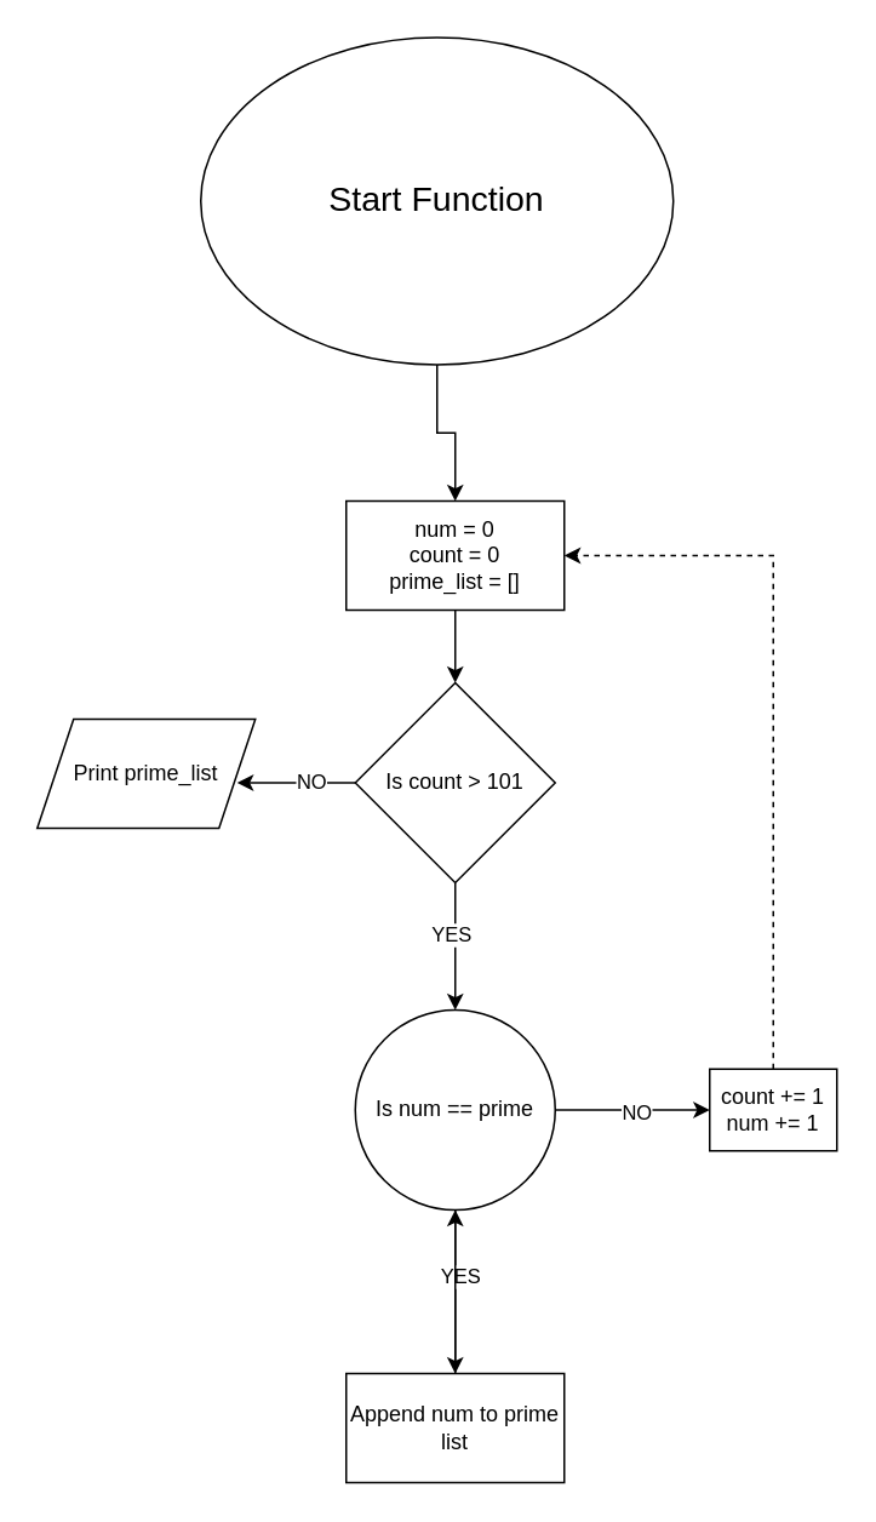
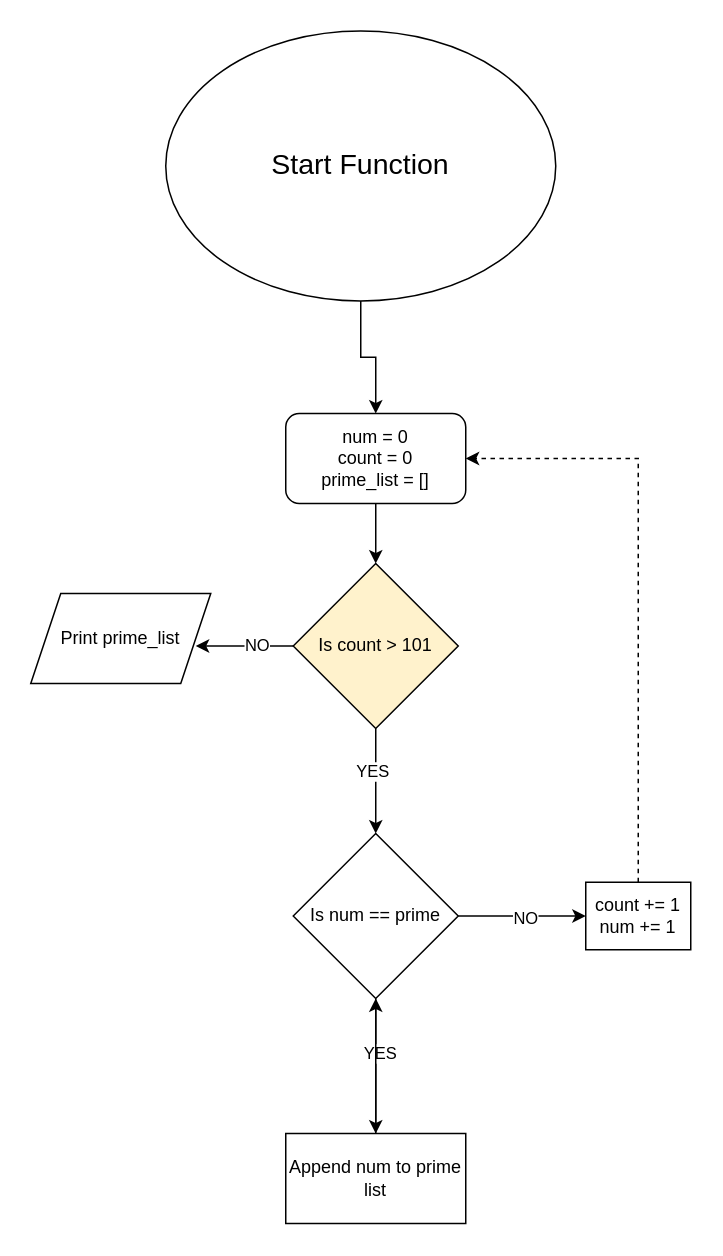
  <mxCell id="0" />
  <mxCell id="1" parent="0" />
  <mxCell id="2" style="edgeStyle=orthogonalEdgeStyle;rounded=0;orthogonalLoop=1;jettySize=auto;html=1;" edge="1" parent="1" source="3" target="5"><mxGeometry relative="1" as="geometry"><mxPoint x="250" y="285" as="targetPoint" /></mxGeometry></mxCell>
  <mxCell id="3" value="&lt;font style=&quot;font-size: 19px;&quot;&gt;Start Function&lt;/font&gt;" style="ellipse;whiteSpace=wrap;html=1;" vertex="1" parent="1"><mxGeometry x="110" y="20" width="260" height="180" as="geometry" /></mxCell>
  <mxCell id="4" style="edgeStyle=orthogonalEdgeStyle;rounded=0;orthogonalLoop=1;jettySize=auto;html=1;" edge="1" parent="1" source="5"><mxGeometry relative="1" as="geometry"><mxPoint x="250" y="375" as="targetPoint" /></mxGeometry></mxCell>
- <mxCell id="5" value="num = 0&lt;br&gt;count = 0&lt;br&gt;prime_list = []" style="rounded=0;whiteSpace=wrap;html=1;" vertex="1" parent="1"><mxGeometry x="190" y="275" width="120" height="60" as="geometry" /></mxCell>
+ <mxCell id="5" value="num = 0&lt;br&gt;count = 0&lt;br&gt;prime_list = []" style="whiteSpace=wrap;html=1;rounded=1;" vertex="1" parent="1"><mxGeometry x="190" y="275" width="120" height="60" as="geometry" /></mxCell>
  <mxCell id="6" style="edgeStyle=orthogonalEdgeStyle;rounded=0;orthogonalLoop=1;jettySize=auto;html=1;entryX=0.5;entryY=0;entryDx=0;entryDy=0;" edge="1" parent="1" source="10" target="15"><mxGeometry relative="1" as="geometry" /></mxCell>
  <mxCell id="7" value="YES" style="edgeLabel;html=1;align=center;verticalAlign=middle;resizable=0;points=[];" vertex="1" connectable="0" parent="6"><mxGeometry x="-0.2" y="-3" relative="1" as="geometry"><mxPoint as="offset" /></mxGeometry></mxCell>
  <mxCell id="8" style="edgeStyle=orthogonalEdgeStyle;rounded=0;orthogonalLoop=1;jettySize=auto;html=1;" edge="1" parent="1" source="10"><mxGeometry relative="1" as="geometry"><mxPoint x="130" y="430" as="targetPoint" /></mxGeometry></mxCell>
  <mxCell id="9" value="NO" style="edgeLabel;html=1;align=center;verticalAlign=middle;resizable=0;points=[];" vertex="1" connectable="0" parent="8"><mxGeometry x="-0.225" y="-1" relative="1" as="geometry"><mxPoint as="offset" /></mxGeometry></mxCell>
- <mxCell id="10" value="Is count &amp;gt; 101" style="rhombus;whiteSpace=wrap;html=1;" vertex="1" parent="1"><mxGeometry x="195" y="375" width="110" height="110" as="geometry" /></mxCell>
+ <mxCell id="10" value="Is count &amp;gt; 101" style="rhombus;whiteSpace=wrap;html=1;fillColor=#fff2cc;" vertex="1" parent="1"><mxGeometry x="195" y="375" width="110" height="110" as="geometry" /></mxCell>
  <mxCell id="11" style="edgeStyle=orthogonalEdgeStyle;rounded=0;orthogonalLoop=1;jettySize=auto;html=1;" edge="1" parent="1" source="15"><mxGeometry relative="1" as="geometry"><mxPoint x="250" y="755" as="targetPoint" /></mxGeometry></mxCell>
  <mxCell id="12" value="YES" style="edgeLabel;html=1;align=center;verticalAlign=middle;resizable=0;points=[];" vertex="1" connectable="0" parent="11"><mxGeometry x="-0.204" y="2" relative="1" as="geometry"><mxPoint as="offset" /></mxGeometry></mxCell>
  <mxCell id="13" style="edgeStyle=orthogonalEdgeStyle;rounded=0;orthogonalLoop=1;jettySize=auto;html=1;exitX=1;exitY=0.5;exitDx=0;exitDy=0;" edge="1" parent="1" source="15" target="18"><mxGeometry relative="1" as="geometry"><mxPoint x="380" y="610" as="targetPoint" /></mxGeometry></mxCell>
  <mxCell id="14" value="NO" style="edgeLabel;html=1;align=center;verticalAlign=middle;resizable=0;points=[];" vertex="1" connectable="0" parent="13"><mxGeometry x="0.026" y="-1" relative="1" as="geometry"><mxPoint as="offset" /></mxGeometry></mxCell>
- <mxCell id="15" value="Is num == prime" style="ellipse;whiteSpace=wrap;html=1;" vertex="1" parent="1"><mxGeometry x="195" y="555" width="110" height="110" as="geometry" /></mxCell>
+ <mxCell id="15" value="Is num == prime" style="rhombus;whiteSpace=wrap;html=1;" vertex="1" parent="1"><mxGeometry x="195" y="555" width="110" height="110" as="geometry" /></mxCell>
  <mxCell id="16" value="Print prime_list" style="shape=parallelogram;perimeter=parallelogramPerimeter;whiteSpace=wrap;html=1;fixedSize=1;" vertex="1" parent="1"><mxGeometry x="20" y="395" width="120" height="60" as="geometry" /></mxCell>
  <mxCell id="17" style="edgeStyle=orthogonalEdgeStyle;rounded=0;orthogonalLoop=1;jettySize=auto;html=1;entryX=1;entryY=0.5;entryDx=0;entryDy=0;dashed=1;" edge="1" parent="1" source="18" target="5"><mxGeometry relative="1" as="geometry"><Array as="points"><mxPoint x="425" y="305" /></Array></mxGeometry></mxCell>
  <mxCell id="18" value="count += 1&lt;br&gt;num += 1" style="rounded=0;whiteSpace=wrap;html=1;" vertex="1" parent="1"><mxGeometry x="390" y="587.5" width="70" height="45" as="geometry" /></mxCell>
  <mxCell id="19" style="edgeStyle=orthogonalEdgeStyle;rounded=0;orthogonalLoop=1;jettySize=auto;html=1;" edge="1" parent="1" source="20" target="15"><mxGeometry relative="1" as="geometry" /></mxCell>
  <mxCell id="20" value="Append num to prime list" style="rounded=0;whiteSpace=wrap;html=1;" vertex="1" parent="1"><mxGeometry x="190" y="755" width="120" height="60" as="geometry" /></mxCell>
